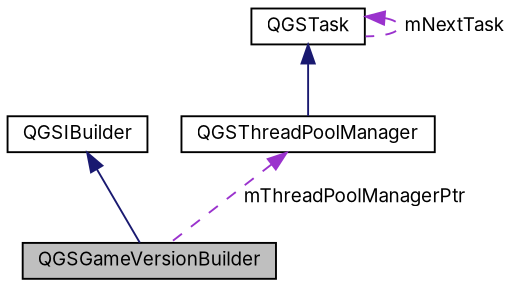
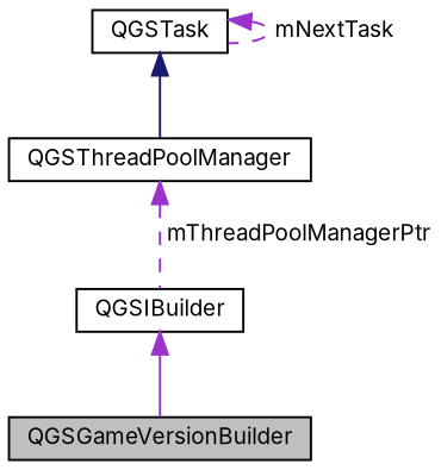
  digraph {
    fontname=Inter
    node [color=black fillcolor=white fontname=Inter fontsize=10 shape=record style=filled]
    edge [color=midnightblue dir=back fontname=Inter fontsize=10 labelfontname=Helvetica labelfontsize=10 style=solid]
    n1 [fillcolor=grey75 fontcolor=black height=0.2 label=QGSGameVersionBuilder width=0.4]
    n2 [height=0.2 label=QGSIBuilder width=0.4]
    n3 [height=0.2 label=QGSTask width=0.4]
    n4 [height=0.2 label=QGSThreadPoolManager width=0.4]
-   n2 -> n1
+   n2 -> n1 [color=darkorchid3]
    n3 -> n3 [color=darkorchid3 label=" mNextTask" style=dashed]
    n3 -> n4
-   n4 -> n1 [color=darkorchid3 label=" mThreadPoolManagerPtr" style=dashed]
+   n4 -> n2 [color=darkorchid3 label=" mThreadPoolManagerPtr" style=dashed]
  }
